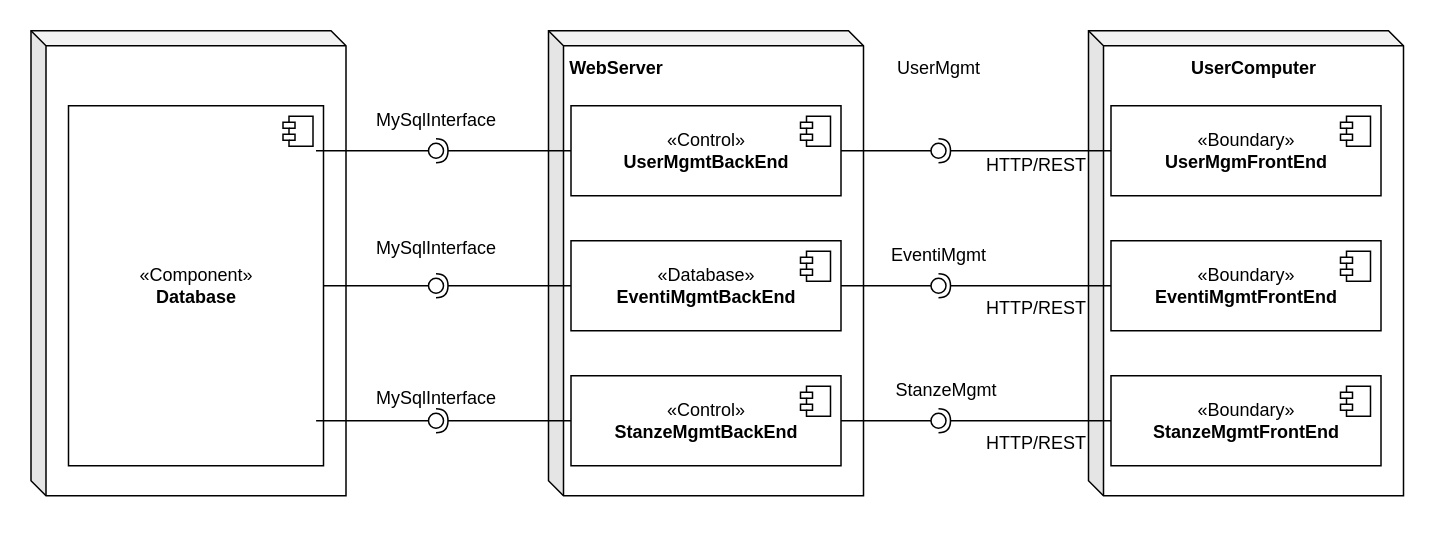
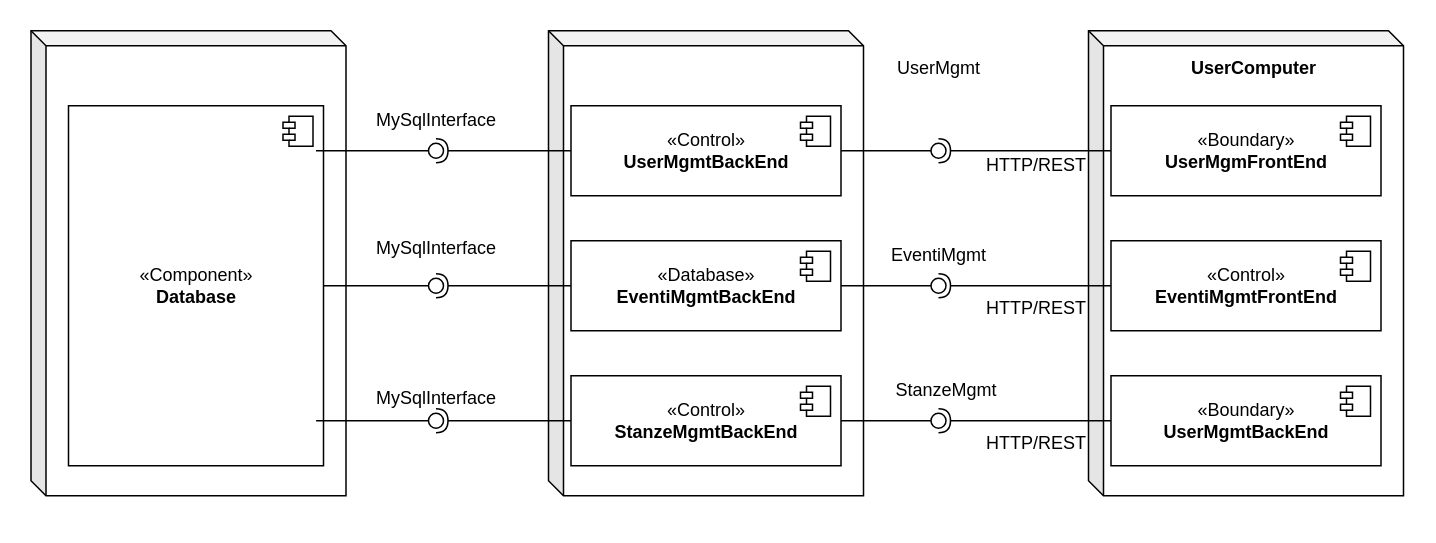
  <mxCell id="0" />
  <mxCell id="1" parent="0" />
  <mxCell id="2" value="" style="shape=cube;whiteSpace=wrap;html=1;boundedLbl=1;backgroundOutline=1;darkOpacity=0.05;darkOpacity2=0.1;size=10;noLabel=0;" vertex="1" parent="1"><mxGeometry x="725" y="20" width="210" height="310" as="geometry" /></mxCell>
  <mxCell id="3" value="" style="shape=cube;whiteSpace=wrap;html=1;boundedLbl=1;backgroundOutline=1;darkOpacity=0.05;darkOpacity2=0.1;size=10;noLabel=0;" vertex="1" parent="1"><mxGeometry x="365" y="20" width="210" height="310" as="geometry" /></mxCell>
  <mxCell id="4" value="" style="shape=cube;whiteSpace=wrap;html=1;boundedLbl=1;backgroundOutline=1;darkOpacity=0.05;darkOpacity2=0.1;size=10;noLabel=0;" vertex="1" parent="1"><mxGeometry x="20" y="20" width="210" height="310" as="geometry" /></mxCell>
  <mxCell id="5" value="«Component»&lt;br style=&quot;border-color: var(--border-color);&quot;&gt;&lt;b style=&quot;border-color: var(--border-color);&quot;&gt;Database&lt;/b&gt;" style="html=1;dropTarget=0;" vertex="1" parent="1"><mxGeometry x="45" y="70" width="170" height="240" as="geometry" /></mxCell>
  <mxCell id="6" value="" style="shape=module;jettyWidth=8;jettyHeight=4;" vertex="1" parent="5"><mxGeometry x="1" width="20" height="20" relative="1" as="geometry"><mxPoint x="-27" y="7" as="offset" /></mxGeometry></mxCell>
  <mxCell id="7" style="edgeStyle=orthogonalEdgeStyle;rounded=0;orthogonalLoop=1;jettySize=auto;html=1;exitX=0.5;exitY=1;exitDx=0;exitDy=0;" edge="1" parent="1"><mxGeometry relative="1" as="geometry"><mxPoint x="130" y="50" as="sourcePoint" /><mxPoint x="130" y="50" as="targetPoint" /></mxGeometry></mxCell>
  <mxCell id="8" style="edgeStyle=orthogonalEdgeStyle;rounded=0;orthogonalLoop=1;jettySize=auto;html=1;exitX=0.5;exitY=1;exitDx=0;exitDy=0;" edge="1" parent="1"><mxGeometry relative="1" as="geometry"><mxPoint x="470" y="50" as="sourcePoint" /><mxPoint x="470" y="50" as="targetPoint" /></mxGeometry></mxCell>
  <mxCell id="9" value="«Control»&lt;br&gt;&lt;b&gt;UserMgmtBackEnd&lt;/b&gt;" style="html=1;dropTarget=0;" vertex="1" parent="1"><mxGeometry x="380" y="70" width="180" height="60" as="geometry" /></mxCell>
  <mxCell id="10" value="" style="shape=module;jettyWidth=8;jettyHeight=4;" vertex="1" parent="9"><mxGeometry x="1" width="20" height="20" relative="1" as="geometry"><mxPoint x="-27" y="7" as="offset" /></mxGeometry></mxCell>
  <mxCell id="11" value="«Boundary»&lt;br&gt;&lt;b&gt;UserMgmFrontEnd&lt;/b&gt;" style="html=1;dropTarget=0;" vertex="1" parent="1"><mxGeometry x="740" y="70" width="180" height="60" as="geometry" /></mxCell>
  <mxCell id="12" value="" style="shape=module;jettyWidth=8;jettyHeight=4;" vertex="1" parent="11"><mxGeometry x="1" width="20" height="20" relative="1" as="geometry"><mxPoint x="-27" y="7" as="offset" /></mxGeometry></mxCell>
  <mxCell id="13" value="" style="rounded=0;orthogonalLoop=1;jettySize=auto;html=1;endArrow=none;endFill=0;sketch=0;sourcePerimeterSpacing=0;targetPerimeterSpacing=0;" edge="1" parent="1" target="15"><mxGeometry relative="1" as="geometry"><mxPoint x="210" y="100" as="sourcePoint" /></mxGeometry></mxCell>
  <mxCell id="14" value="" style="rounded=0;orthogonalLoop=1;jettySize=auto;html=1;endArrow=halfCircle;endFill=0;entryX=0.5;entryY=0.5;endSize=6;strokeWidth=1;sketch=0;exitX=0;exitY=0.5;exitDx=0;exitDy=0;" edge="1" parent="1" source="9" target="15"><mxGeometry relative="1" as="geometry"><mxPoint x="310" y="100" as="sourcePoint" /></mxGeometry></mxCell>
  <mxCell id="15" value="" style="ellipse;whiteSpace=wrap;html=1;align=center;aspect=fixed;resizable=0;points=[];outlineConnect=0;sketch=0;" vertex="1" parent="1"><mxGeometry x="285" y="95" width="10" height="10" as="geometry" /></mxCell>
  <mxCell id="16" value="MySqlInterface" style="text;html=1;align=center;verticalAlign=middle;resizable=0;points=[];autosize=1;strokeColor=none;fillColor=none;" vertex="1" parent="1"><mxGeometry x="240" y="65" width="100" height="30" as="geometry" /></mxCell>
  <mxCell id="17" value="" style="rounded=0;orthogonalLoop=1;jettySize=auto;html=1;endArrow=none;endFill=0;sketch=0;sourcePerimeterSpacing=0;targetPerimeterSpacing=0;exitX=1;exitY=0.5;exitDx=0;exitDy=0;" edge="1" parent="1" source="9" target="19"><mxGeometry relative="1" as="geometry"><mxPoint x="630" y="105" as="sourcePoint" /></mxGeometry></mxCell>
  <mxCell id="18" value="" style="rounded=0;orthogonalLoop=1;jettySize=auto;html=1;endArrow=halfCircle;endFill=0;entryX=0.5;entryY=0.5;endSize=6;strokeWidth=1;sketch=0;exitX=0;exitY=0.5;exitDx=0;exitDy=0;" edge="1" parent="1" source="11" target="19"><mxGeometry relative="1" as="geometry"><mxPoint x="670" y="105" as="sourcePoint" /></mxGeometry></mxCell>
  <mxCell id="19" value="" style="ellipse;whiteSpace=wrap;html=1;align=center;aspect=fixed;resizable=0;points=[];outlineConnect=0;sketch=0;" vertex="1" parent="1"><mxGeometry x="620" y="95" width="10" height="10" as="geometry" /></mxCell>
  <mxCell id="20" value="UserMgmt" style="text;html=1;align=center;verticalAlign=middle;resizable=0;points=[];autosize=1;strokeColor=none;fillColor=none;" vertex="1" parent="1"><mxGeometry x="585" y="30" width="80" height="30" as="geometry" /></mxCell>
  <mxCell id="21" value="«Database»&lt;br&gt;&lt;b&gt;EventiMgmtBackEnd&lt;/b&gt;" style="html=1;dropTarget=0;" vertex="1" parent="1"><mxGeometry x="380" y="160" width="180" height="60" as="geometry" /></mxCell>
  <mxCell id="22" value="" style="shape=module;jettyWidth=8;jettyHeight=4;" vertex="1" parent="21"><mxGeometry x="1" width="20" height="20" relative="1" as="geometry"><mxPoint x="-27" y="7" as="offset" /></mxGeometry></mxCell>
  <mxCell id="23" value="" style="rounded=0;orthogonalLoop=1;jettySize=auto;html=1;endArrow=none;endFill=0;sketch=0;sourcePerimeterSpacing=0;targetPerimeterSpacing=0;" edge="1" parent="1" source="5" target="25"><mxGeometry relative="1" as="geometry"><mxPoint x="220" y="190" as="sourcePoint" /></mxGeometry></mxCell>
  <mxCell id="24" value="" style="rounded=0;orthogonalLoop=1;jettySize=auto;html=1;endArrow=halfCircle;endFill=0;entryX=0.5;entryY=0.5;endSize=6;strokeWidth=1;sketch=0;exitX=0;exitY=0.5;exitDx=0;exitDy=0;" edge="1" parent="1" source="21" target="25"><mxGeometry relative="1" as="geometry"><mxPoint x="310" y="195" as="sourcePoint" /></mxGeometry></mxCell>
  <mxCell id="25" value="" style="ellipse;whiteSpace=wrap;html=1;align=center;aspect=fixed;resizable=0;points=[];outlineConnect=0;sketch=0;" vertex="1" parent="1"><mxGeometry x="285" y="185" width="10" height="10" as="geometry" /></mxCell>
  <mxCell id="26" value="MySqlInterface" style="text;html=1;align=center;verticalAlign=middle;resizable=0;points=[];autosize=1;strokeColor=none;fillColor=none;" vertex="1" parent="1"><mxGeometry x="240" y="150" width="100" height="30" as="geometry" /></mxCell>
- <mxCell id="27" value="«Boundary»&lt;br&gt;&lt;b&gt;EventiMgmtFrontEnd&lt;/b&gt;" style="html=1;dropTarget=0;" vertex="1" parent="1"><mxGeometry x="740" y="160" width="180" height="60" as="geometry" /></mxCell>
+ <mxCell id="27" value="«Control»&lt;br&gt;&lt;b&gt;EventiMgmtFrontEnd&lt;/b&gt;" style="html=1;dropTarget=0;" vertex="1" parent="1"><mxGeometry x="740" y="160" width="180" height="60" as="geometry" /></mxCell>
  <mxCell id="28" value="" style="shape=module;jettyWidth=8;jettyHeight=4;" vertex="1" parent="27"><mxGeometry x="1" width="20" height="20" relative="1" as="geometry"><mxPoint x="-27" y="7" as="offset" /></mxGeometry></mxCell>
  <mxCell id="29" value="" style="rounded=0;orthogonalLoop=1;jettySize=auto;html=1;endArrow=none;endFill=0;sketch=0;sourcePerimeterSpacing=0;targetPerimeterSpacing=0;exitX=1;exitY=0.5;exitDx=0;exitDy=0;" edge="1" parent="1" source="21" target="31"><mxGeometry relative="1" as="geometry"><mxPoint x="635" y="190" as="sourcePoint" /></mxGeometry></mxCell>
  <mxCell id="30" value="" style="rounded=0;orthogonalLoop=1;jettySize=auto;html=1;endArrow=halfCircle;endFill=0;entryX=0.5;entryY=0.5;endSize=6;strokeWidth=1;sketch=0;" edge="1" parent="1" source="27" target="31"><mxGeometry relative="1" as="geometry"><mxPoint x="675" y="190" as="sourcePoint" /></mxGeometry></mxCell>
  <mxCell id="31" value="" style="ellipse;whiteSpace=wrap;html=1;align=center;aspect=fixed;resizable=0;points=[];outlineConnect=0;sketch=0;" vertex="1" parent="1"><mxGeometry x="620" y="185" width="10" height="10" as="geometry" /></mxCell>
  <mxCell id="32" value="EventiMgmt" style="text;html=1;align=center;verticalAlign=middle;resizable=0;points=[];autosize=1;strokeColor=none;fillColor=none;" vertex="1" parent="1"><mxGeometry x="580" y="155" width="90" height="30" as="geometry" /></mxCell>
  <mxCell id="33" value="«Control»&lt;br&gt;&lt;b&gt;StanzeMgmtBackEnd&lt;/b&gt;" style="html=1;dropTarget=0;" vertex="1" parent="1"><mxGeometry x="380" y="250" width="180" height="60" as="geometry" /></mxCell>
  <mxCell id="34" value="" style="shape=module;jettyWidth=8;jettyHeight=4;" vertex="1" parent="33"><mxGeometry x="1" width="20" height="20" relative="1" as="geometry"><mxPoint x="-27" y="7" as="offset" /></mxGeometry></mxCell>
- <mxCell id="35" value="«Boundary»&lt;br&gt;&lt;b&gt;StanzeMgmtFrontEnd&lt;/b&gt;" style="html=1;dropTarget=0;" vertex="1" parent="1"><mxGeometry x="740" y="250" width="180" height="60" as="geometry" /></mxCell>
+ <mxCell id="35" value="«Boundary»&lt;br&gt;&lt;b&gt;UserMgmtBackEnd&lt;/b&gt;" style="html=1;dropTarget=0;" vertex="1" parent="1"><mxGeometry x="740" y="250" width="180" height="60" as="geometry" /></mxCell>
  <mxCell id="36" value="" style="shape=module;jettyWidth=8;jettyHeight=4;" vertex="1" parent="35"><mxGeometry x="1" width="20" height="20" relative="1" as="geometry"><mxPoint x="-27" y="7" as="offset" /></mxGeometry></mxCell>
  <mxCell id="37" value="" style="rounded=0;orthogonalLoop=1;jettySize=auto;html=1;endArrow=none;endFill=0;sketch=0;sourcePerimeterSpacing=0;targetPerimeterSpacing=0;exitX=0.971;exitY=0.875;exitDx=0;exitDy=0;exitPerimeter=0;" edge="1" parent="1" source="5" target="39"><mxGeometry relative="1" as="geometry"><mxPoint x="220" y="280" as="sourcePoint" /></mxGeometry></mxCell>
  <mxCell id="38" value="" style="rounded=0;orthogonalLoop=1;jettySize=auto;html=1;endArrow=halfCircle;endFill=0;entryX=0.5;entryY=0.5;endSize=6;strokeWidth=1;sketch=0;exitX=0;exitY=0.5;exitDx=0;exitDy=0;" edge="1" parent="1" source="33" target="39"><mxGeometry relative="1" as="geometry"><mxPoint x="325" y="280" as="sourcePoint" /></mxGeometry></mxCell>
  <mxCell id="39" value="" style="ellipse;whiteSpace=wrap;html=1;align=center;aspect=fixed;resizable=0;points=[];outlineConnect=0;sketch=0;direction=south;" vertex="1" parent="1"><mxGeometry x="285" y="275" width="10" height="10" as="geometry" /></mxCell>
  <mxCell id="40" value="MySqlInterface" style="text;html=1;align=center;verticalAlign=middle;resizable=0;points=[];autosize=1;strokeColor=none;fillColor=none;" vertex="1" parent="1"><mxGeometry x="240" y="250" width="100" height="30" as="geometry" /></mxCell>
  <mxCell id="41" value="" style="rounded=0;orthogonalLoop=1;jettySize=auto;html=1;endArrow=none;endFill=0;sketch=0;sourcePerimeterSpacing=0;targetPerimeterSpacing=0;exitX=1;exitY=0.5;exitDx=0;exitDy=0;" edge="1" parent="1" source="33" target="43"><mxGeometry relative="1" as="geometry"><mxPoint x="635" y="280" as="sourcePoint" /></mxGeometry></mxCell>
  <mxCell id="42" value="" style="rounded=0;orthogonalLoop=1;jettySize=auto;html=1;endArrow=halfCircle;endFill=0;entryX=0.5;entryY=0.5;endSize=6;strokeWidth=1;sketch=0;exitX=0;exitY=0.5;exitDx=0;exitDy=0;" edge="1" parent="1" source="35" target="43"><mxGeometry relative="1" as="geometry"><mxPoint x="675" y="280" as="sourcePoint" /></mxGeometry></mxCell>
  <mxCell id="43" value="" style="ellipse;whiteSpace=wrap;html=1;align=center;aspect=fixed;resizable=0;points=[];outlineConnect=0;sketch=0;" vertex="1" parent="1"><mxGeometry x="620" y="275" width="10" height="10" as="geometry" /></mxCell>
  <mxCell id="44" value="StanzeMgmt" style="text;html=1;align=center;verticalAlign=middle;resizable=0;points=[];autosize=1;strokeColor=none;fillColor=none;" vertex="1" parent="1"><mxGeometry x="585" y="245" width="90" height="30" as="geometry" /></mxCell>
  <mxCell id="45" style="edgeStyle=orthogonalEdgeStyle;rounded=0;orthogonalLoop=1;jettySize=auto;html=1;exitX=0.5;exitY=1;exitDx=0;exitDy=0;exitPerimeter=0;" edge="1" parent="1"><mxGeometry relative="1" as="geometry"><mxPoint x="130" y="340" as="sourcePoint" /><mxPoint x="130" y="340" as="targetPoint" /></mxGeometry></mxCell>
- <mxCell id="46" value="&lt;b&gt;WebServer&lt;/b&gt;" style="text;html=1;align=center;verticalAlign=middle;resizable=0;points=[];autosize=1;strokeColor=none;fillColor=none;" vertex="1" parent="1"><mxGeometry x="365" y="30" width="90" height="30" as="geometry" /></mxCell>
  <mxCell id="47" value="&lt;b&gt;UserComputer&lt;/b&gt;" style="text;html=1;align=center;verticalAlign=middle;resizable=0;points=[];autosize=1;strokeColor=none;fillColor=none;" vertex="1" parent="1"><mxGeometry x="780" y="30" width="110" height="30" as="geometry" /></mxCell>
  <mxCell id="48" value="HTTP/REST" style="text;html=1;align=center;verticalAlign=middle;resizable=0;points=[];autosize=1;strokeColor=none;fillColor=none;" vertex="1" parent="1"><mxGeometry x="645" y="95" width="90" height="30" as="geometry" /></mxCell>
  <mxCell id="49" value="HTTP/REST" style="text;html=1;align=center;verticalAlign=middle;resizable=0;points=[];autosize=1;strokeColor=none;fillColor=none;" vertex="1" parent="1"><mxGeometry x="645" y="190" width="90" height="30" as="geometry" /></mxCell>
  <mxCell id="50" value="HTTP/REST" style="text;html=1;align=center;verticalAlign=middle;resizable=0;points=[];autosize=1;strokeColor=none;fillColor=none;" vertex="1" parent="1"><mxGeometry x="645" y="280" width="90" height="30" as="geometry" /></mxCell>
